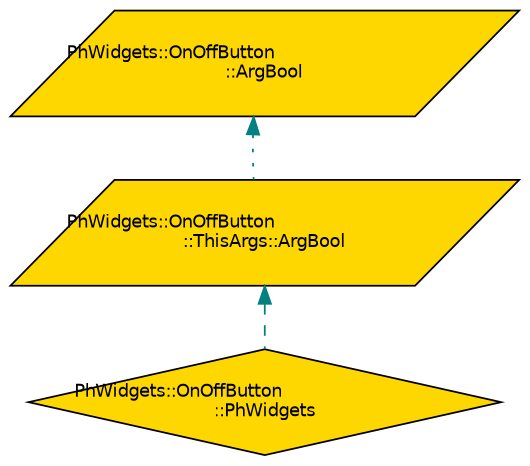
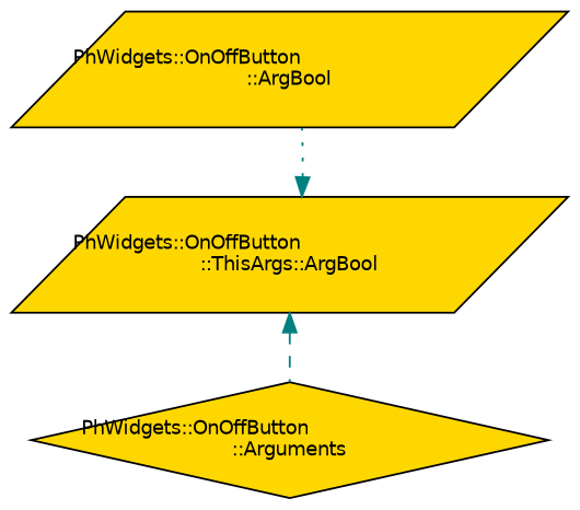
  digraph {
    node [color=black fillcolor=gold fontname=Helvetica fontsize=10 shape=parallelogram style=filled]
    edge [color=teal dir=back fontname=Helvetica fontsize=10 labelfontname=Helvetica labelfontsize=10]
    n1 [fontcolor=black height=0.2 label="PhWidgets::OnOffButton\l::ArgBool" width=0.4]
-   n2 [height=0.2 label="PhWidgets::OnOffButton\l::PhWidgets" shape=diamond width=0.4]
+   n2 [height=0.2 label="PhWidgets::OnOffButton\l::Arguments" shape=diamond width=0.4]
    n3 [height=0.2 label="PhWidgets::OnOffButton\l::ThisArgs::ArgBool" width=0.4]
-   n1 -> n3 [style=dotted]
+   n3 -> n1 [style=dotted]
    n3 -> n2 [style=dashed]
  }
